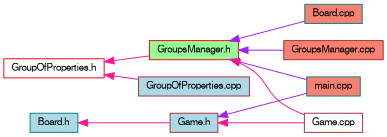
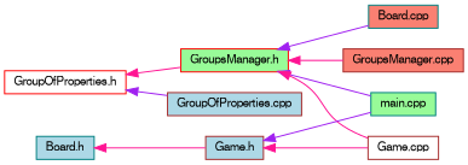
  digraph {
    rankdir=LR
    node [color=brown fillcolor=lightblue fontname=FreeSans fontsize=10 shape=record style=filled]
    edge [color=purple dir=back fontname=FreeSans fontsize=10 labelfontname=FreeSans labelfontsize=10 style=solid]
    n1 [color=red fillcolor=white fontcolor=black height=0.2 label="GroupOfProperties.h" width=0.4]
    n2 [height=0.2 label="GroupOfProperties.cpp" width=0.4]
    n3 [color=red fillcolor=palegreen height=0.2 label="GroupsManager.h" width=0.4]
    n4 [color=teal fillcolor=salmon height=0.2 label="Board.cpp" width=0.4]
    n5 [fillcolor=salmon height=0.2 label="GroupsManager.cpp" width=0.4]
-   n6 [color=teal fillcolor=salmon height=0.2 label="main.cpp" width=0.4]
+   n6 [color=teal fillcolor=palegreen height=0.2 label="main.cpp" width=0.4]
    n7 [fillcolor=white height=0.2 label="Game.cpp" width=0.4]
    n8 [color=teal height=0.2 label="Board.h" width=0.4]
    n9 [height=0.2 label="Game.h" width=0.4]
-   n1 -> n2 [color=deeppink]
+   n1 -> n2
    n1 -> n3 [color=deeppink]
    n3 -> n4
-   n3 -> n5
+   n3 -> n5 [color=deeppink]
    n3 -> n6
    n3 -> n7 [color=deeppink]
    n8 -> n9 [color=deeppink]
    n9 -> n6
    n9 -> n7 [color=deeppink]
  }
